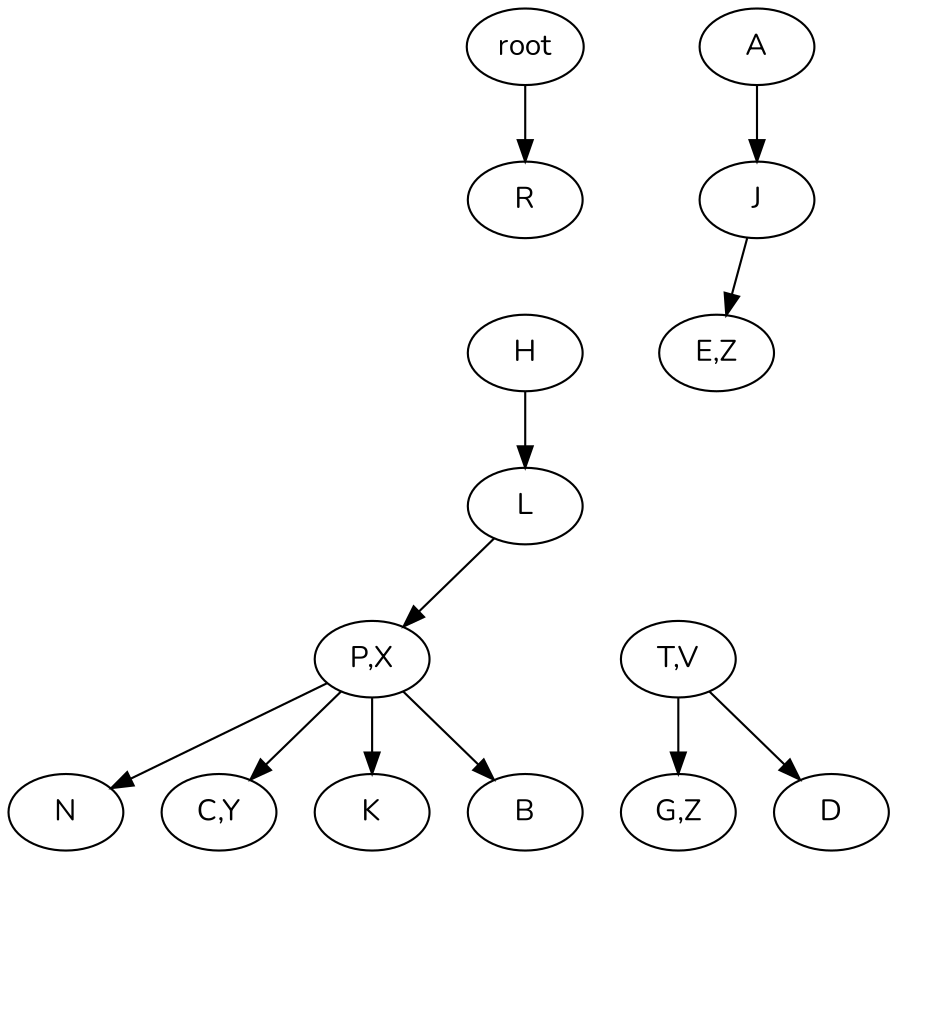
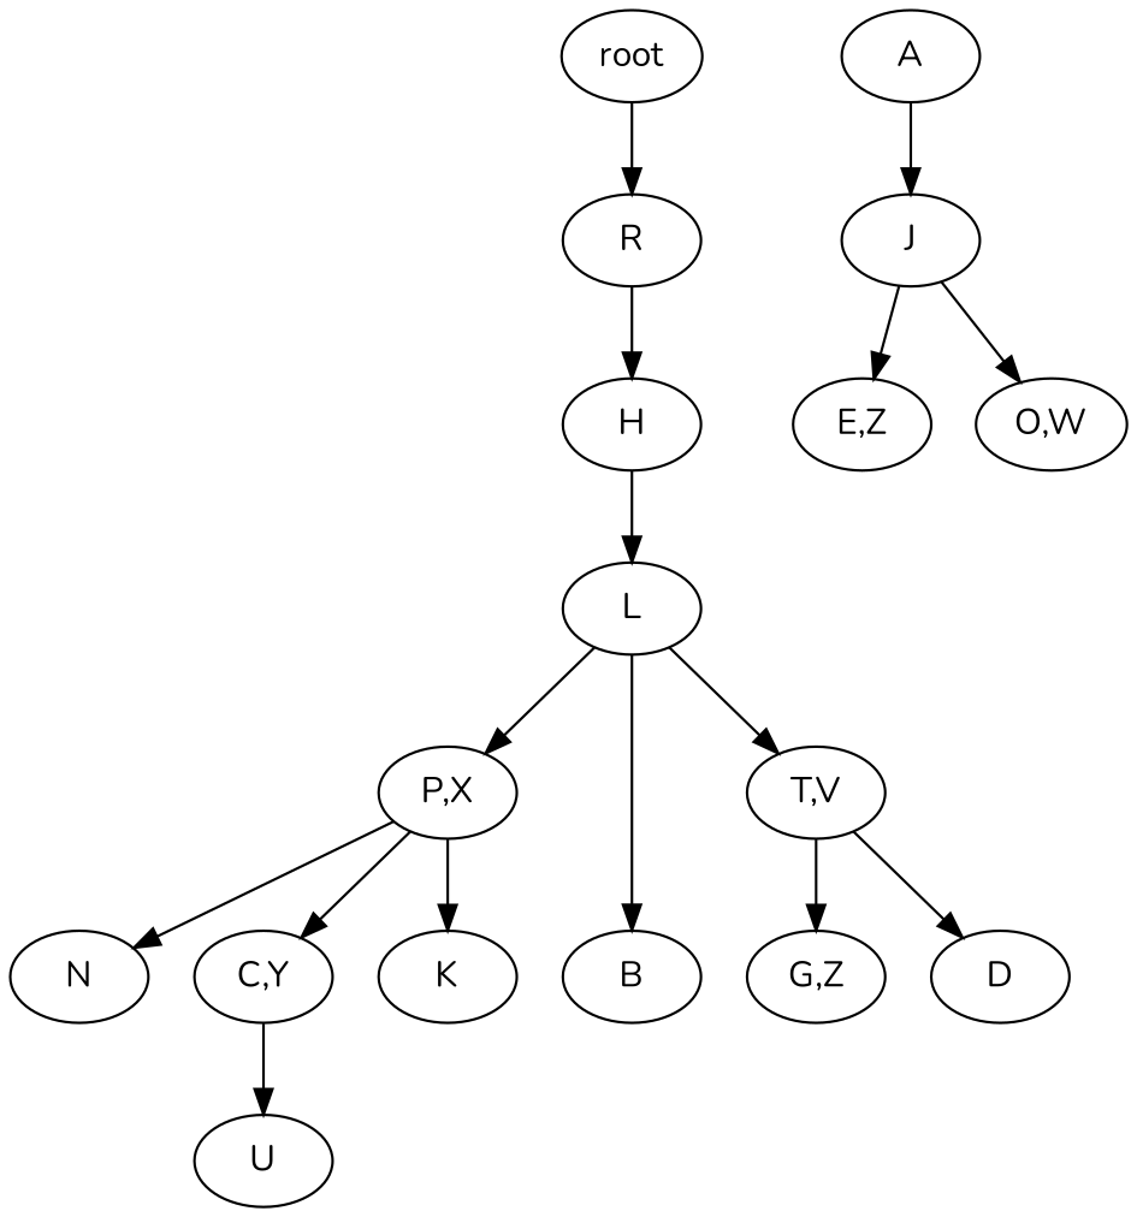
  strict digraph {
    fontname=Nunito
    node [fontname=Nunito]
    edge [fontname=Nunito]
    n1 [label=root]
    n2 [label=R]
    n3 [label=H]
    n4 [label=L]
    n5 [label="P,X"]
    n6 [label="T,V"]
    n7 [label=A]
    n8 [label=J]
    n9 [label=N]
    n10 [label="C,Y"]
    n11 [label=B]
    n12 [label=K]
    n13 [label="G,Z"]
    n14 [label=D]
    n15 [label="E,Z"]
+   n16 [label="O,W"]
+   n17 [label=U]
    n1 -> n2
+   n2 -> n3
    n3 -> n4
    n4 -> n5
+   n4 -> n6
    n5 -> n9
    n5 -> n10
-   n5 -> n11
+   n4 -> n11
    n5 -> n12
    n6 -> n13
    n6 -> n14
    n7 -> n8
    n8 -> n15
+   n8 -> n16
+   n10 -> n17
  }
